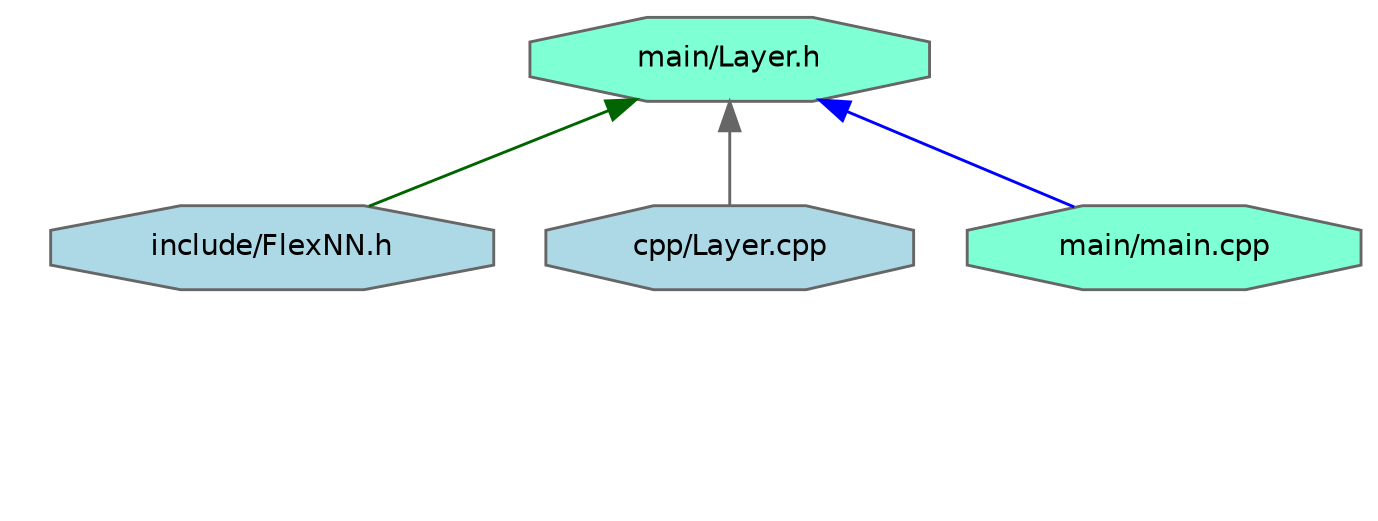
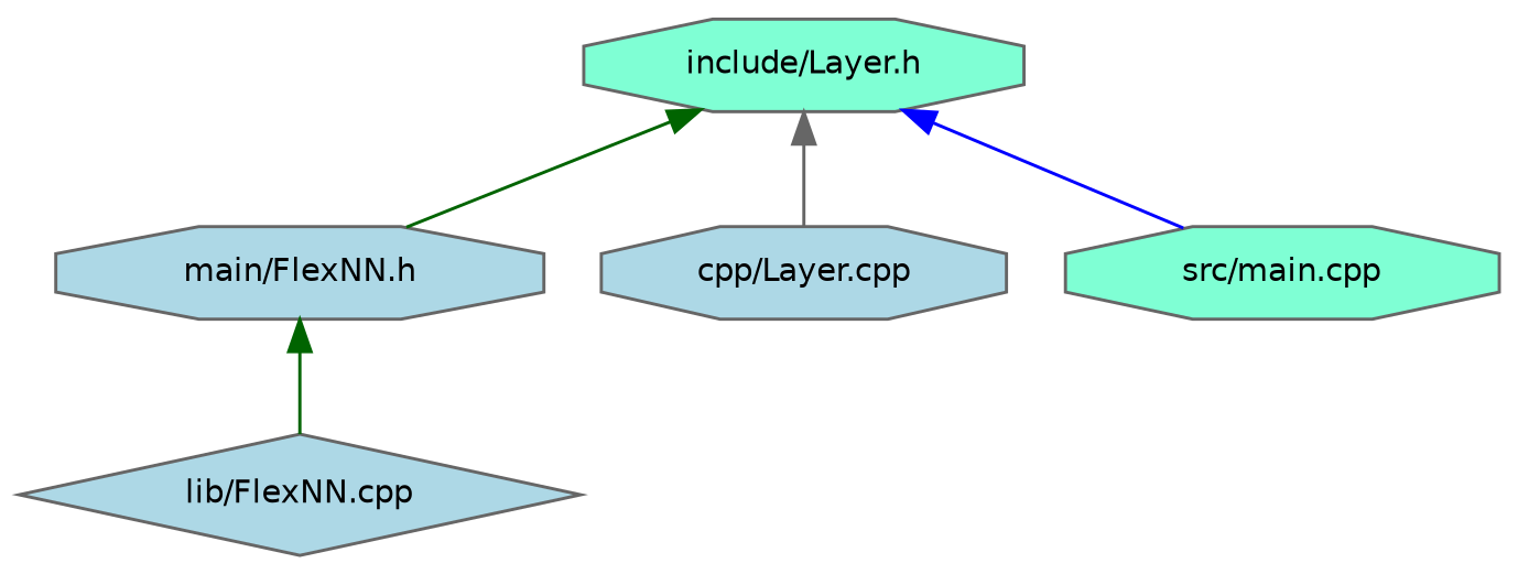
  digraph {
    node [color=grey40 fillcolor=lightblue fontname=Helvetica fontsize=10 shape=octagon style=filled]
    edge [color=darkgreen dir=back fontname=Helvetica fontsize=10 labelfontname=Helvetica labelfontsize=10 style=solid]
-   n1 [color=gray40 fillcolor=aquamarine fontcolor=black height=0.2 label="main/Layer.h" width=0.4]
-   n2 [height=0.2 label="include/FlexNN.h" width=0.4]
+   n1 [color=gray40 fillcolor=aquamarine fontcolor=black height=0.2 label="include/Layer.h" width=0.4]
+   n2 [height=0.2 label="main/FlexNN.h" width=0.4]
    n3 [height=0.2 label="cpp/Layer.cpp" width=0.4]
-   n4 [fillcolor=aquamarine height=0.2 label="main/main.cpp" width=0.4]
+   n4 [fillcolor=aquamarine height=0.2 label="src/main.cpp" width=0.4]
+   n5 [height=0.2 label="lib/FlexNN.cpp" shape=diamond width=0.4]
    n1 -> n2
    n1 -> n3 [color=gray40]
    n1 -> n4 [color=blue]
+   n2 -> n5
  }
